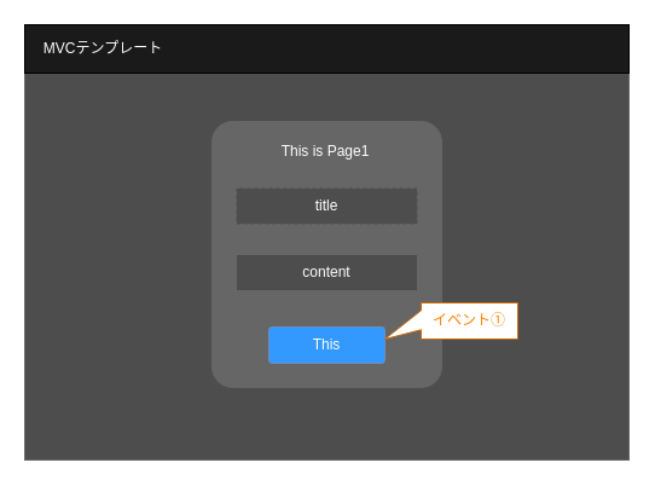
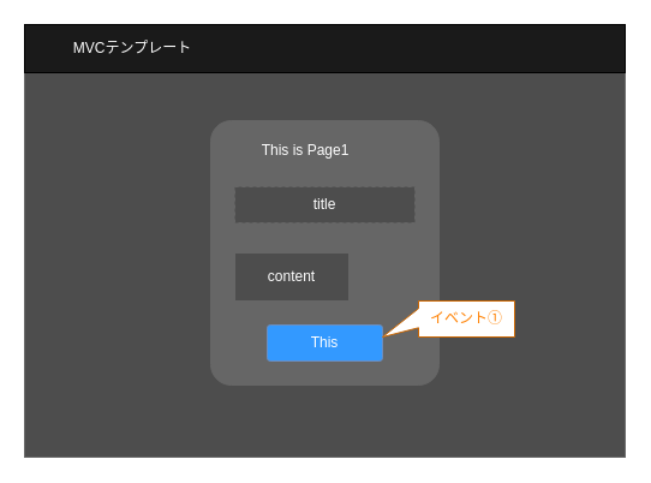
  <mxCell id="0" />
  <mxCell id="1" parent="0" />
  <mxCell id="2" value="" style="rounded=0;whiteSpace=wrap;html=1;fillColor=#4D4D4D;fontColor=#333333;strokeColor=#666666;" parent="1" vertex="1"><mxGeometry x="20" y="20" width="500" height="360" as="geometry" /></mxCell>
  <mxCell id="3" value="" style="rounded=1;whiteSpace=wrap;html=1;fillColor=#666666;fontColor=#333333;strokeColor=#666666;arcSize=9;" parent="1" vertex="1"><mxGeometry x="175" y="100" width="190" height="220" as="geometry" /></mxCell>
  <mxCell id="4" value="" style="rounded=0;whiteSpace=wrap;html=1;fillColor=#1A1A1A;" parent="1" vertex="1"><mxGeometry x="20" y="20" width="500" height="40" as="geometry" /></mxCell>
- <mxCell id="5" value="&lt;font color=&quot;#ffffff&quot;&gt;MVCテンプレート&lt;/font&gt;" style="text;html=1;strokeColor=none;fillColor=none;align=center;verticalAlign=middle;whiteSpace=wrap;rounded=0;" parent="1" vertex="1"><mxGeometry x="20" y="25" width="130" height="30" as="geometry" /></mxCell>
+ <mxCell id="5" value="&lt;font color=&quot;#ffffff&quot;&gt;MVCテンプレート&lt;/font&gt;" style="text;html=1;strokeColor=none;fillColor=none;align=center;verticalAlign=middle;whiteSpace=wrap;rounded=0;" parent="1" vertex="1"><mxGeometry x="45" y="25" width="130" height="30" as="geometry" /></mxCell>
  <mxCell id="6" value="&lt;font color=&quot;#ffffff&quot;&gt;title&lt;/font&gt;" style="rounded=0;whiteSpace=wrap;html=1;fillColor=#4D4D4D;fontColor=#333333;strokeColor=#666666;dashed=1;" vertex="1" parent="1"><mxGeometry x="195" y="155" width="150" height="30" as="geometry" /></mxCell>
- <mxCell id="7" value="&lt;font color=&quot;#ffffff&quot;&gt;This is Page1&lt;/font&gt;" style="text;html=1;strokeColor=none;fillColor=none;align=center;verticalAlign=middle;whiteSpace=wrap;rounded=0;" vertex="1" parent="1"><mxGeometry x="204" y="110" width="130" height="30" as="geometry" /></mxCell>
- <mxCell id="8" value="content" style="rounded=0;whiteSpace=wrap;html=1;fillColor=#4D4D4D;fontColor=#FFFFFF;strokeColor=#666666;" vertex="1" parent="1"><mxGeometry x="195" y="210" width="150" height="30" as="geometry" /></mxCell>
+ <mxCell id="7" value="&lt;font color=&quot;#ffffff&quot;&gt;This is Page1&lt;/font&gt;" style="text;html=1;strokeColor=none;fillColor=none;align=center;verticalAlign=middle;whiteSpace=wrap;rounded=0;" vertex="1" parent="1"><mxGeometry x="189" y="110" width="130" height="30" as="geometry" /></mxCell>
+ <mxCell id="8" value="content" style="rounded=0;whiteSpace=wrap;html=1;fillColor=#4D4D4D;fontColor=#FFFFFF;strokeColor=#666666;" vertex="1" parent="1"><mxGeometry x="195" y="210" width="95" height="40" as="geometry" /></mxCell>
  <mxCell id="9" value="This" style="rounded=1;whiteSpace=wrap;html=1;fillColor=#3399FF;strokeColor=#6c8ebf;arcSize=9;fontColor=#FFFFFF;" vertex="1" parent="1"><mxGeometry x="222" y="270" width="96" height="30" as="geometry" /></mxCell>
  <mxCell id="10" value="イベント①" style="shape=callout;whiteSpace=wrap;html=1;perimeter=calloutPerimeter;direction=south;position2=1;base=16;size=30;position=0.21;fillColor=default;fontColor=#FF8000;strokeColor=#CC6600;" vertex="1" parent="1"><mxGeometry x="318" y="250" width="110" height="30" as="geometry" /></mxCell>
